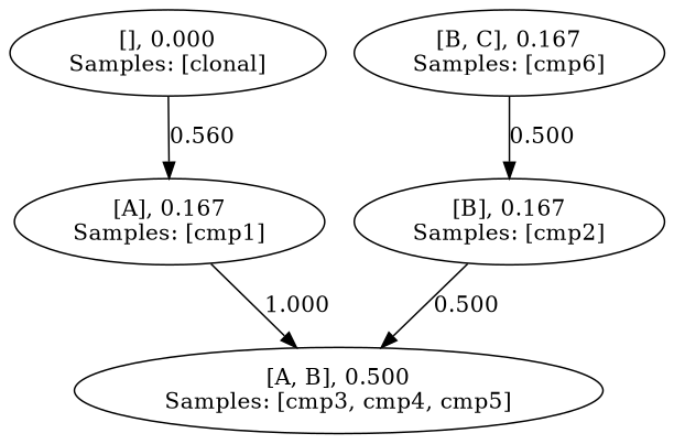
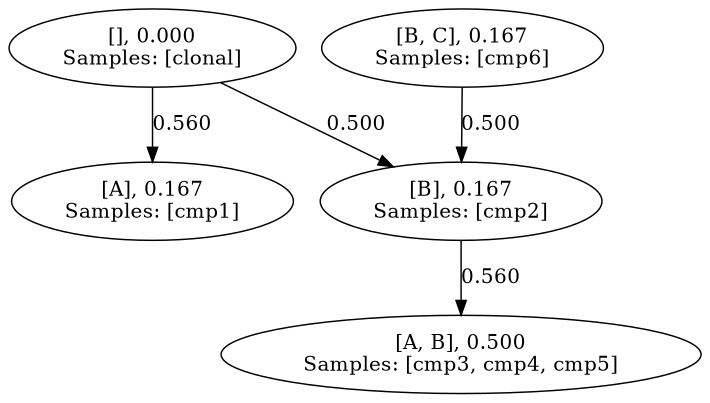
  digraph {
    n1 [label="[], 0.000\nSamples: [clonal]\n"]
    n2 [label="[B], 0.167\nSamples: [cmp2]\n"]
    n3 [label="[A], 0.167\nSamples: [cmp1]\n"]
    n4 [label="[A, B], 0.500\nSamples: [cmp3, cmp4, cmp5]\n"]
    n5 [label="[B, C], 0.167\nSamples: [cmp6]\n"]
+   n1 -> n2 [label=0.500]
    n1 -> n3 [label=0.560]
-   n2 -> n4 [label=0.500]
-   n3 -> n4 [label=1.000]
+   n2 -> n4 [label=0.560]
    n5 -> n2 [label=0.500]
  }
